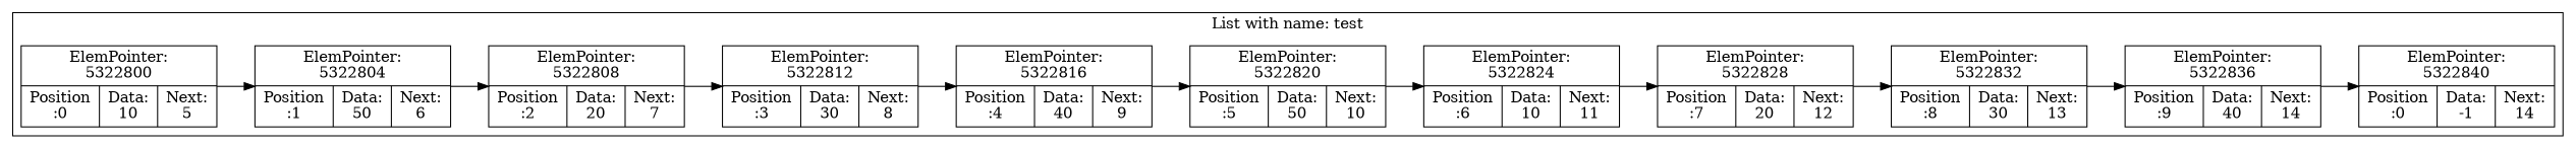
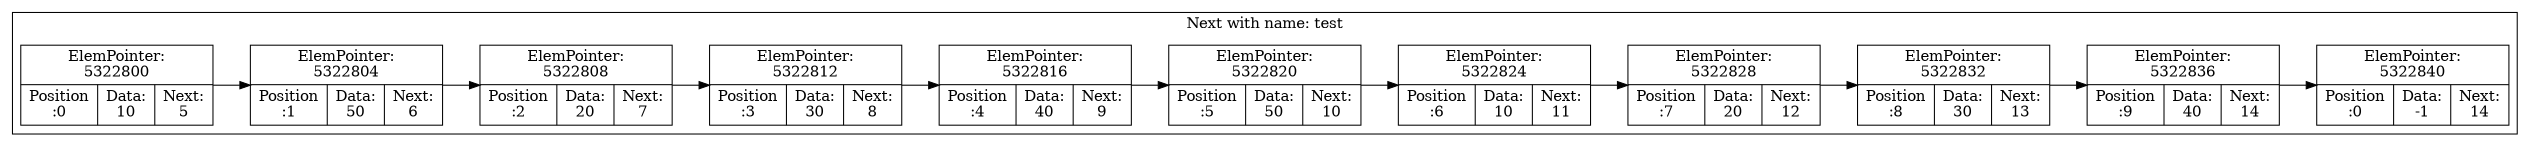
  digraph {
    rankdir=LR
    node [shape=record]
    n1 [label="ElemPointer:\n5322800 | {Position\n:0 | Data:\n10 | Next:\n5}"]
    n2 [label="ElemPointer:\n5322804 | {Position\n:1 | Data:\n50 | Next:\n6}"]
    n3 [label="ElemPointer:\n5322808 | {Position\n:2 | Data:\n20 | Next:\n7}"]
    n4 [label="ElemPointer:\n5322812 | {Position\n:3 | Data:\n30 | Next:\n8}"]
    n5 [label="ElemPointer:\n5322816 | {Position\n:4 | Data:\n40 | Next:\n9}"]
    n6 [label="ElemPointer:\n5322820 | {Position\n:5 | Data:\n50 | Next:\n10}"]
    n7 [label="ElemPointer:\n5322824 | {Position\n:6 | Data:\n10 | Next:\n11}"]
    n8 [label="ElemPointer:\n5322828 | {Position\n:7 | Data:\n20 | Next:\n12}"]
    n9 [label="ElemPointer:\n5322832 | {Position\n:8 | Data:\n30 | Next:\n13}"]
    n10 [label="ElemPointer:\n5322836 | {Position\n:9 | Data:\n40 | Next:\n14}"]
    n11 [label="ElemPointer:\n5322840 | {Position\n:0 | Data:\n-1 | Next:\n14}"]
    subgraph cluster_1 {
-     label="List with name: test"
+     label="Next with name: test"
      n1
      n2
      n3
      n4
      n5
      n6
      n7
      n8
      n9
      n10
      n11
    }
    n1 -> n2
    n2 -> n3
    n3 -> n4
    n4 -> n5
    n5 -> n6
    n6 -> n7
    n7 -> n8
    n8 -> n9
    n9 -> n10
    n10 -> n11
  }
